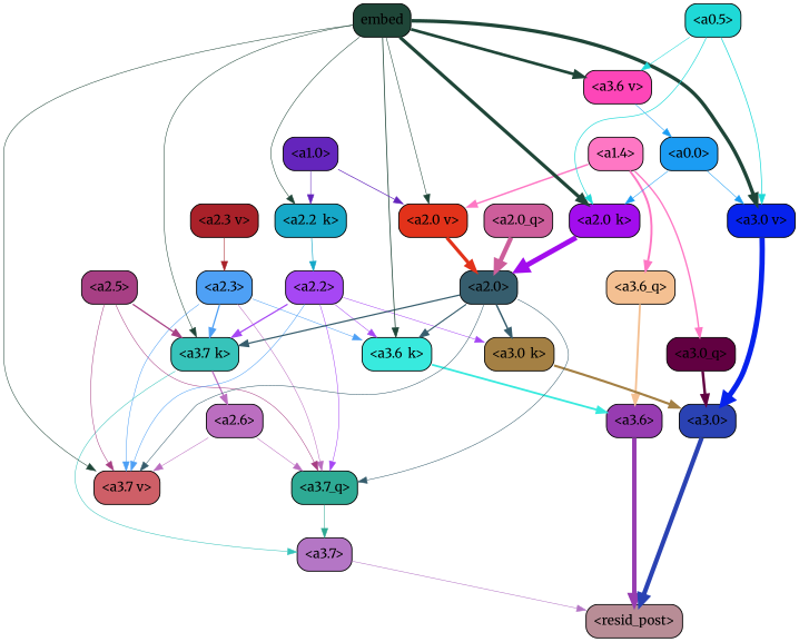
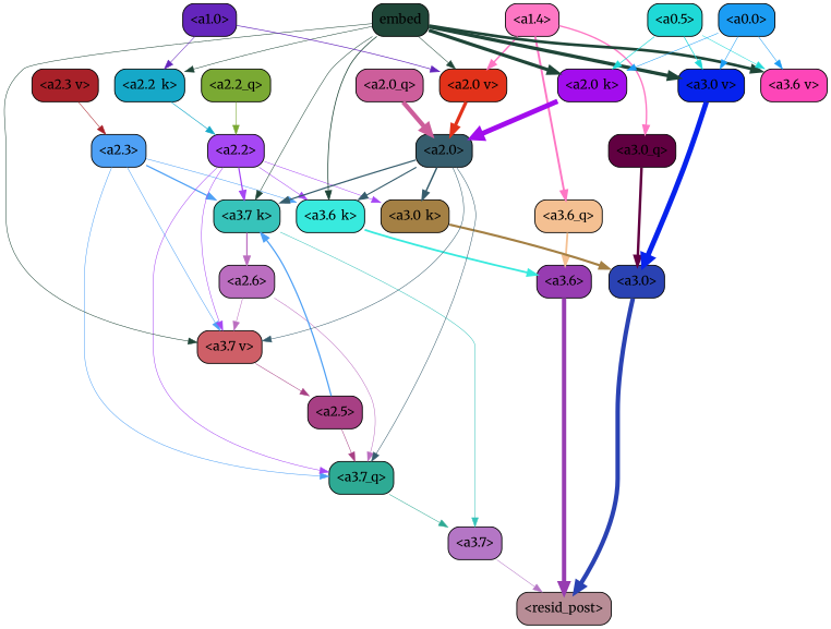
  strict digraph {
    fontname=Merriweather
    splines=true
    node [color=black fontname=Merriweather shape=box style="filled, rounded"]
    edge [color="#1f4638" fontname=Merriweather penwidth=0.6]
    "<a3.7>" [fillcolor="#b476c5"]
    "<resid_post>" [fillcolor="#b88d96"]
    "<a3.6>" [fillcolor="#973cb1"]
    "<a3.0>" [fillcolor="#2a42b3"]
    "<a2.3>" [fillcolor="#4ea0f5"]
    "<a3.7_q>" [fillcolor="#2eaa94"]
    "<a3.7_k>" [fillcolor="#37c3ba"]
    "<a3.7_v>" [fillcolor="#ce5f67"]
    "<a3.6_k>" [fillcolor="#38eade"]
    "<a2.6>" [fillcolor="#bb6ec0"]
    "<a3.6_q>" [fillcolor="#f4c092"]
    "<a3.0_q>" [fillcolor="#610041"]
    "<a3.0_k>" [fillcolor="#a48044"]
    "<a3.6_v>" [fillcolor="#fd46b8"]
    "<a3.0_v>" [fillcolor="#0622ed"]
    "<a2.5>" [fillcolor="#a73f84"]
    "<a2.2>" [fillcolor="#a647f4"]
    "<a2.0>" [fillcolor="#365d6d"]
    "<a1.4>" [fillcolor="#fe77c4"]
    "<a2.0_v>" [fillcolor="#e2321a"]
    embed [fillcolor="#1f4638"]
    "<a2.2_k>" [fillcolor="#16a8c8"]
    "<a2.0_k>" [fillcolor="#a20ded"]
    "<a0.5>" [fillcolor="#1fd9d7"]
    "<a0.0>" [fillcolor="#1b9cf3"]
+   "<a2.2_q>" [fillcolor="#7aa933"]
    "<a2.0_q>" [fillcolor="#cd5e9b"]
    "<a2.3_v>" [fillcolor="#a92129"]
    "<a1.0>" [fillcolor="#6425bc"]
    "<a3.7>" -> "<resid_post>" [color="#b476c5"]
    "<a3.6>" -> "<resid_post>" [color="#973cb1" penwidth=4.746312499046326]
    "<a3.0>" -> "<resid_post>" [color="#2a42b3" penwidth=4.896343111991882]
-   "<a2.3>" -> "<a3.7_q>" [color="#bb6ec0"]
+   "<a2.3>" -> "<a3.7_q>" [color="#4ea0f5"]
    "<a2.3>" -> "<a3.7_k>" [color="#4ea0f5" penwidth=1.467104621231556]
    "<a2.3>" -> "<a3.7_v>" [color="#4ea0f5"]
    "<a2.3>" -> "<a3.6_k>" [color="#4ea0f5"]
    "<a3.7_q>" -> "<a3.7>" [color="#2eaa94"]
    "<a3.7_k>" -> "<a3.7>" [color="#37c3ba"]
    "<a3.7_k>" -> "<a2.6>" [color="#bb6ec0" penwidth=1.4453159049153328]
    "<a3.6_k>" -> "<a3.6>" [color="#38eade" penwidth=2.13908451795578]
    "<a2.6>" -> "<a3.7_q>" [color="#bb6ec0"]
    "<a2.6>" -> "<a3.7_v>" [color="#bb6ec0"]
    "<a3.6_q>" -> "<a3.6>" [color="#f4c092" penwidth=2.160832464694977]
    "<a3.0_q>" -> "<a3.0>" [color="#610041" penwidth=2.870753765106201]
    "<a3.0_k>" -> "<a3.0>" [color="#a48044" penwidth=2.520303964614868]
    "<a3.0_v>" -> "<a3.0>" [color="#0622ed" penwidth=5.680712580680847]
    "<a2.5>" -> "<a3.7_q>" [color="#a73f84"]
-   "<a2.5>" -> "<a3.7_k>" [color="#a73f84" penwidth=1.4526091292500496]
-   "<a2.5>" -> "<a3.7_v>" [color="#a73f84"]
+   "<a2.5>" -> "<a3.7_k>" [color="#4ea0f5" penwidth=1.4526091292500496]
+   "<a3.7_v>" -> "<a2.5>" [color="#a73f84"]
    "<a2.2>" -> "<a3.7_q>" [color="#a647f4"]
    "<a2.2>" -> "<a3.7_k>" [color="#a647f4" penwidth=1.4310357049107552]
-   "<a2.2>" -> "<a3.7_v>" [color="#4ea0f5"]
+   "<a2.2>" -> "<a3.7_v>" [color="#a647f4"]
    "<a2.2>" -> "<a3.6_k>" [color="#a647f4"]
    "<a2.2>" -> "<a3.0_k>" [color="#a647f4"]
    "<a2.0>" -> "<a3.7_q>" [color="#365d6d"]
    "<a2.0>" -> "<a3.7_k>" [color="#365d6d" penwidth=1.4314699843525887]
    "<a2.0>" -> "<a3.7_v>" [color="#365d6d"]
    "<a2.0>" -> "<a3.6_k>" [color="#365d6d" penwidth=1.2950235605239868]
    "<a2.0>" -> "<a3.0_k>" [color="#365d6d" penwidth=1.712992787361145]
    "<a1.4>" -> "<a3.6_q>" [color="#fe77c4" penwidth=2.2719132900238037]
    "<a1.4>" -> "<a3.0_q>" [color="#fe77c4" penwidth=1.5932877659797668]
    "<a1.4>" -> "<a2.0_v>" [color="#fe77c4" penwidth=1.7291951477527618]
    "<a2.0_v>" -> "<a2.0>" [color="#e2321a" penwidth=3.7102378383278847]
    embed -> "<a3.7_k>"
    embed -> "<a3.7_v>"
    embed -> "<a3.6_k>" [penwidth=0.891706109046936]
    embed -> "<a3.6_v>" [penwidth=3.1766927242279053]
    embed -> "<a3.0_v>" [penwidth=3.9005755856633186]
    embed -> "<a2.0_v>"
    embed -> "<a2.2_k>"
    embed -> "<a2.0_k>" [penwidth=3.732139825820923]
    "<a2.2_k>" -> "<a2.2>" [color="#16a8c8" penwidth=0.7399393804371357]
    "<a2.0_k>" -> "<a2.0>" [color="#a20ded" penwidth=5.5817058570683]
    "<a0.5>" -> "<a3.6_v>" [color="#1fd9d7"]
    "<a0.5>" -> "<a3.0_v>" [color="#1fd9d7" penwidth=0.8493617177009583]
    "<a0.5>" -> "<a2.0_k>" [color="#1fd9d7" penwidth=0.7637084722518921]
-   "<a3.6_v>" -> "<a0.0>" [color="#1b9cf3"]
+   "<a0.0>" -> "<a3.6_v>" [color="#1b9cf3"]
    "<a0.0>" -> "<a3.0_v>" [color="#1b9cf3"]
    "<a0.0>" -> "<a2.0_k>" [color="#1b9cf3"]
+   "<a2.2_q>" -> "<a2.2>" [color="#7aa933" penwidth=0.6677633281797171]
    "<a2.0_q>" -> "<a2.0>" [color="#cd5e9b" penwidth=4.966194009408355]
    "<a2.3_v>" -> "<a2.3>" [color="#a92129"]
    "<a1.0>" -> "<a2.0_v>" [color="#6425bc" penwidth=0.7823128998279572]
    "<a1.0>" -> "<a2.2_k>" [color="#6425bc"]
  }
